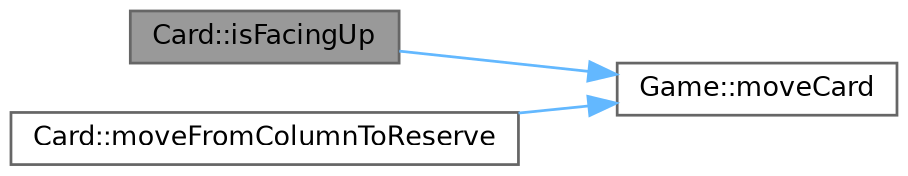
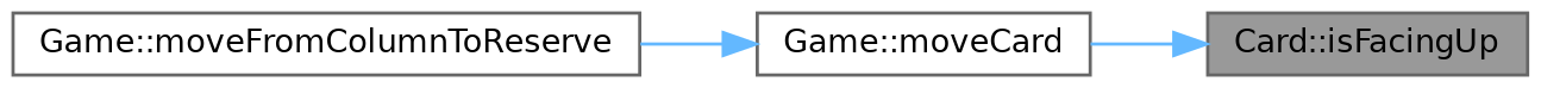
  digraph {
    rankdir=RL
    node [color=grey40 fillcolor=white fontname=Helvetica fontsize=10 shape=box style=filled]
    edge [color=steelblue1 dir=back fontname=Helvetica fontsize=10 labelfontname=Helvetica labelfontsize=10 style=solid]
    n1 [color=gray40 fillcolor=grey60 fontcolor=black height=0.2 label="Card::isFacingUp" width=0.4]
    n2 [height=0.2 label="Game::moveCard" width=0.4]
-   n3 [height=0.2 label="Card::moveFromColumnToReserve" width=0.4]
-   n2 -> n1
+   n3 [height=0.2 label="Game::moveFromColumnToReserve" width=0.4]
+   n1 -> n2
    n2 -> n3
  }
